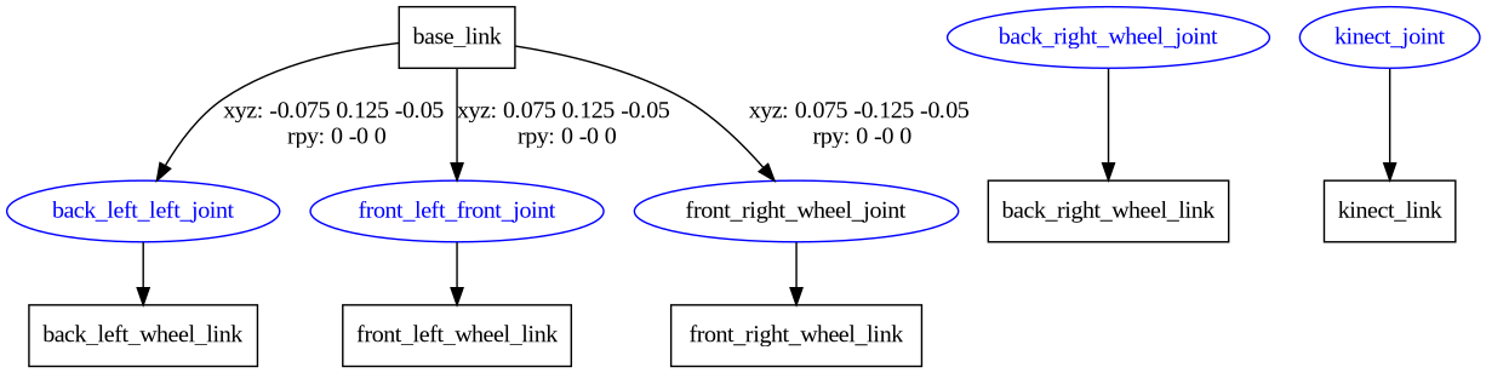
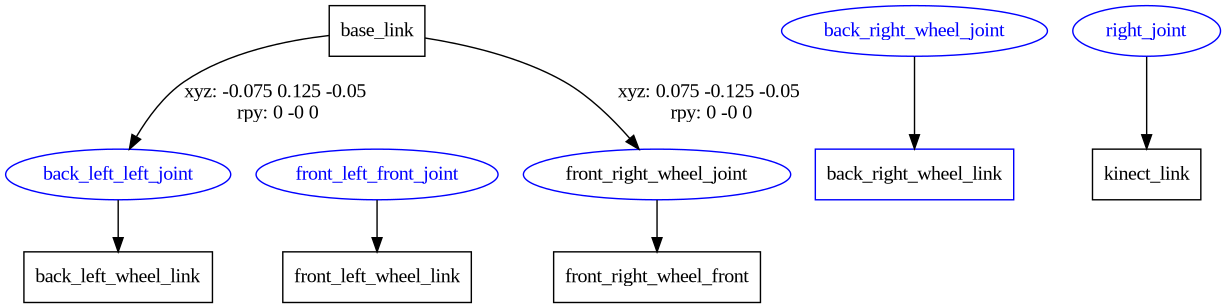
  digraph {
    fontname="Liberation Serif"
    node [fontname="Liberation Serif" shape=box]
    edge [fontname="Liberation Serif"]
    n1 [label=base_link]
    n2 [color=blue fontcolor=blue label=back_left_left_joint shape=ellipse]
    n3 [color=blue fontcolor=blue label=front_left_front_joint shape=ellipse]
    front_right_wheel_joint [color=blue fontcolor=black shape=ellipse]
    n5 [label=back_left_wheel_link]
    back_right_wheel_joint [color=blue fontcolor=blue shape=ellipse]
-   n7 [label=back_right_wheel_link]
+   n7 [label=back_right_wheel_link color=blue]
    n8 [label=front_left_wheel_link]
-   n9 [label=front_right_wheel_link]
-   kinect_joint [color=blue fontcolor=blue shape=ellipse]
+   n9 [label=front_right_wheel_front]
+   kinect_joint [color=blue fontcolor=blue shape=ellipse label=right_joint]
    n11 [label=kinect_link]
    n1 -> n2 [label="xyz: -0.075 0.125 -0.05 \nrpy: 0 -0 0"]
-   n1 -> n3 [label="xyz: 0.075 0.125 -0.05 \nrpy: 0 -0 0"]
    n1 -> front_right_wheel_joint [label="xyz: 0.075 -0.125 -0.05 \nrpy: 0 -0 0"]
    n2 -> n5
    n3 -> n8
    front_right_wheel_joint -> n9
    back_right_wheel_joint -> n7
    kinect_joint -> n11
  }
